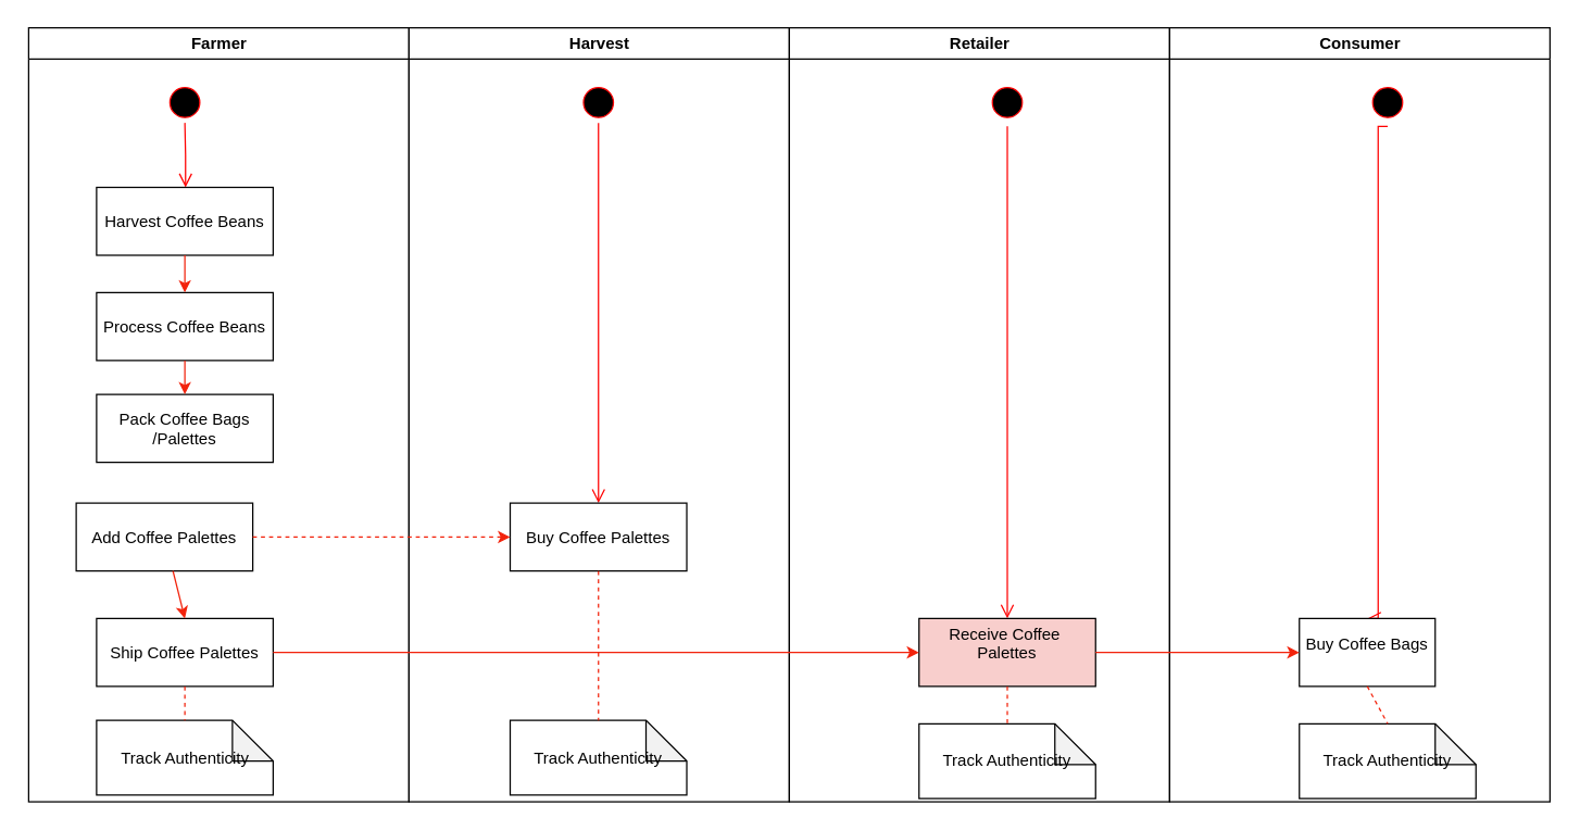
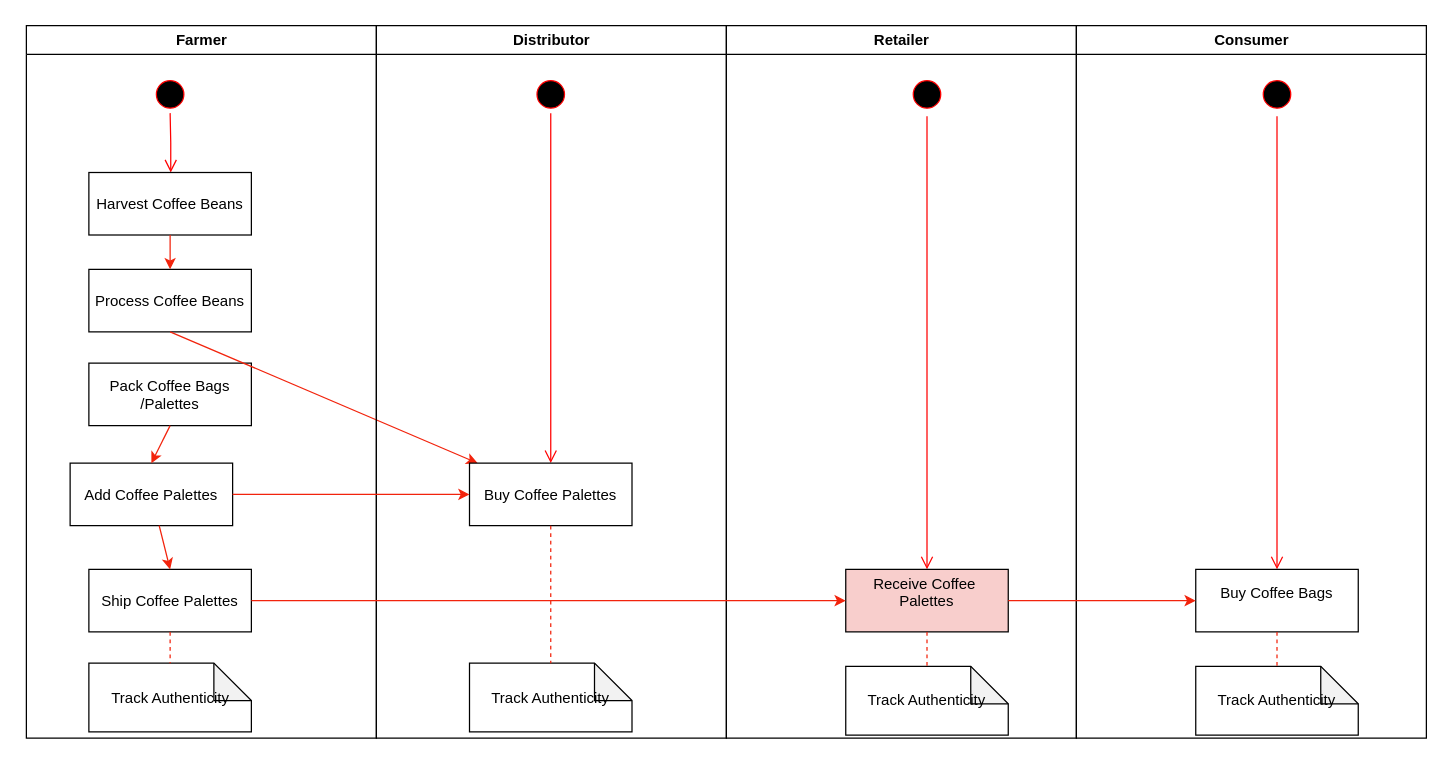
  <mxCell id="0" />
  <mxCell id="1" parent="0" />
  <mxCell id="2" value="Farmer" style="swimlane;whiteSpace=wrap" parent="1" vertex="1"><mxGeometry x="20.5" y="20" width="280" height="570" as="geometry" /></mxCell>
  <mxCell id="3" value="" style="ellipse;shape=startState;fillColor=#000000;strokeColor=#ff0000;" parent="2" vertex="1"><mxGeometry x="100" y="40" width="30" height="30" as="geometry" /></mxCell>
  <mxCell id="4" value="" style="edgeStyle=elbowEdgeStyle;elbow=horizontal;verticalAlign=bottom;endArrow=open;endSize=8;strokeColor=#FF0000;endFill=1;rounded=0" parent="2" source="3" target="5" edge="1"><mxGeometry x="100" y="40" as="geometry"><mxPoint x="115" y="110" as="targetPoint" /></mxGeometry></mxCell>
  <mxCell id="5" value="Harvest Coffee Beans" style="" parent="2" vertex="1"><mxGeometry x="50" y="117.5" width="130" height="50" as="geometry" /></mxCell>
  <mxCell id="6" value="Process Coffee Beans" style="" vertex="1" parent="2"><mxGeometry x="50" y="195" width="130" height="50" as="geometry" /></mxCell>
  <mxCell id="7" value="" style="endArrow=classic;html=1;exitX=0.5;exitY=1;exitDx=0;exitDy=0;entryX=0.5;entryY=0;entryDx=0;entryDy=0;fillColor=#f8cecc;strokeColor=#F2230C;" edge="1" parent="2" source="5" target="6"><mxGeometry width="50" height="50" relative="1" as="geometry"><mxPoint x="-4.5" y="642" as="sourcePoint" /><mxPoint x="45.5" y="592" as="targetPoint" /></mxGeometry></mxCell>
  <mxCell id="8" value="Pack Coffee Bags&#10;/Palettes" style="" vertex="1" parent="2"><mxGeometry x="50" y="270" width="130" height="50" as="geometry" /></mxCell>
  <mxCell id="9" value="Add Coffee Palettes" style="" vertex="1" parent="2"><mxGeometry x="35" y="350" width="130" height="50" as="geometry" /></mxCell>
- <mxCell id="11" value="" style="endArrow=classic;html=1;strokeColor=#F2230C;entryX=0.5;entryY=0;entryDx=0;entryDy=0;exitX=0.5;exitY=1;exitDx=0;exitDy=0;" edge="1" parent="2" source="6" target="8"><mxGeometry width="50" height="50" relative="1" as="geometry"><mxPoint x="-4.5" y="642" as="sourcePoint" /><mxPoint x="45.5" y="592" as="targetPoint" /></mxGeometry></mxCell>
+ <mxCell id="10" value="" style="endArrow=classic;html=1;exitX=0.5;exitY=1;exitDx=0;exitDy=0;entryX=0.5;entryY=0;entryDx=0;entryDy=0;fillColor=#f8cecc;strokeColor=#F2230C;" edge="1" parent="2" source="8" target="9"><mxGeometry width="50" height="50" relative="1" as="geometry"><mxPoint x="-169" y="713" as="sourcePoint" /><mxPoint x="-119" y="663" as="targetPoint" /></mxGeometry></mxCell>
+ <mxCell id="11" value="" style="endArrow=classic;html=1;strokeColor=#F2230C;exitX=0.5;exitY=1;exitDx=0;exitDy=0;" edge="1" parent="2" source="6" target="19"><mxGeometry width="50" height="50" relative="1" as="geometry"><mxPoint x="-4.5" y="642" as="sourcePoint" /><mxPoint x="45.5" y="592" as="targetPoint" /></mxGeometry></mxCell>
  <mxCell id="12" value="Ship Coffee Palettes" style="" vertex="1" parent="2"><mxGeometry x="50" y="435" width="130" height="50" as="geometry" /></mxCell>
  <mxCell id="13" value="" style="endArrow=classic;html=1;entryX=0.5;entryY=0;entryDx=0;entryDy=0;fillColor=#f8cecc;strokeColor=#F2230C;" edge="1" parent="2" target="12" source="9"><mxGeometry width="50" height="50" relative="1" as="geometry"><mxPoint x="115.5" y="405" as="sourcePoint" /><mxPoint x="-283.5" y="620" as="targetPoint" /></mxGeometry></mxCell>
  <mxCell id="14" value="Track Authenticity" style="shape=note;whiteSpace=wrap;html=1;backgroundOutline=1;darkOpacity=0.05;" vertex="1" parent="2"><mxGeometry x="50" y="510" width="130" height="55" as="geometry" /></mxCell>
  <mxCell id="15" value="" style="endArrow=none;dashed=1;html=1;strokeColor=#F2230C;entryX=0.5;entryY=0;entryDx=0;entryDy=0;entryPerimeter=0;exitX=0.5;exitY=1;exitDx=0;exitDy=0;" edge="1" parent="2" source="12" target="14"><mxGeometry width="50" height="50" relative="1" as="geometry"><mxPoint x="-4.5" y="642" as="sourcePoint" /><mxPoint x="45.5" y="592" as="targetPoint" /></mxGeometry></mxCell>
- <mxCell id="16" value="Harvest" style="swimlane;whiteSpace=wrap" parent="1" vertex="1"><mxGeometry x="300.5" y="20" width="280" height="570" as="geometry" /></mxCell>
+ <mxCell id="16" value="Distributor" style="swimlane;whiteSpace=wrap" parent="1" vertex="1"><mxGeometry x="300.5" y="20" width="280" height="570" as="geometry" /></mxCell>
  <mxCell id="17" value="" style="ellipse;shape=startState;fillColor=#000000;strokeColor=#ff0000;" parent="16" vertex="1"><mxGeometry x="124.5" y="40" width="30" height="30" as="geometry" /></mxCell>
  <mxCell id="18" value="" style="edgeStyle=elbowEdgeStyle;elbow=horizontal;verticalAlign=bottom;endArrow=open;endSize=8;strokeColor=#FF0000;endFill=1;rounded=0;entryX=0.5;entryY=0;entryDx=0;entryDy=0;" edge="1" parent="16" source="17" target="19"><mxGeometry x="-40" y="-76" as="geometry"><mxPoint x="140.5" y="112" as="targetPoint" /><mxPoint x="139.5" y="82" as="sourcePoint" /></mxGeometry></mxCell>
  <mxCell id="19" value="Buy Coffee Palettes" style="" vertex="1" parent="16"><mxGeometry x="74.5" y="350" width="130" height="50" as="geometry" /></mxCell>
  <mxCell id="20" value="Track Authenticity" style="shape=note;whiteSpace=wrap;html=1;backgroundOutline=1;darkOpacity=0.05;" vertex="1" parent="16"><mxGeometry x="74.5" y="510" width="130" height="55" as="geometry" /></mxCell>
  <mxCell id="21" value="" style="endArrow=none;dashed=1;html=1;strokeColor=#F2230C;entryX=0.5;entryY=0;entryDx=0;entryDy=0;entryPerimeter=0;exitX=0.5;exitY=1;exitDx=0;exitDy=0;" edge="1" parent="16" target="20" source="19"><mxGeometry width="50" height="50" relative="1" as="geometry"><mxPoint x="140" y="485" as="sourcePoint" /><mxPoint x="-94.5" y="464" as="targetPoint" /></mxGeometry></mxCell>
  <mxCell id="22" value="Retailer" style="swimlane;whiteSpace=wrap" parent="1" vertex="1"><mxGeometry x="580.5" y="20" width="280" height="570" as="geometry" /></mxCell>
  <mxCell id="23" value="" style="edgeStyle=elbowEdgeStyle;elbow=horizontal;verticalAlign=bottom;endArrow=open;endSize=8;strokeColor=#FF0000;endFill=1;rounded=0;entryX=0.5;entryY=0;entryDx=0;entryDy=0;" edge="1" parent="22" target="24"><mxGeometry x="-463.5" y="-201.5" as="geometry"><mxPoint x="-283" y="-13.5" as="targetPoint" /><mxPoint x="160.5" y="72.5" as="sourcePoint" /></mxGeometry></mxCell>
  <mxCell id="24" value="Receive Coffee &#10;Palettes&#10;" style="fillColor=#f8cecc;" vertex="1" parent="22"><mxGeometry x="95.5" y="435" width="130" height="50" as="geometry" /></mxCell>
  <mxCell id="25" value="Track Authenticity" style="shape=note;whiteSpace=wrap;html=1;backgroundOutline=1;darkOpacity=0.05;" vertex="1" parent="22"><mxGeometry x="95.5" y="512.5" width="130" height="55" as="geometry" /></mxCell>
  <mxCell id="26" value="" style="endArrow=none;dashed=1;html=1;strokeColor=#F2230C;entryX=0.5;entryY=0;entryDx=0;entryDy=0;entryPerimeter=0;exitX=0.5;exitY=1;exitDx=0;exitDy=0;" edge="1" parent="22" source="24" target="25"><mxGeometry width="50" height="50" relative="1" as="geometry"><mxPoint x="-283.5" y="359.5" as="sourcePoint" /><mxPoint x="-518" y="338.5" as="targetPoint" /></mxGeometry></mxCell>
  <mxCell id="27" value="" style="ellipse;shape=startState;fillColor=#000000;strokeColor=#ff0000;" vertex="1" parent="22"><mxGeometry x="145.5" y="40" width="30" height="30" as="geometry" /></mxCell>
- <mxCell id="28" value="" style="endArrow=classic;html=1;strokeColor=#F2230C;entryX=0;entryY=0.5;entryDx=0;entryDy=0;exitX=1;exitY=0.5;exitDx=0;exitDy=0;dashed=1;" edge="1" parent="1" source="9" target="19"><mxGeometry width="50" height="50" relative="1" as="geometry"><mxPoint x="16" y="662" as="sourcePoint" /><mxPoint x="66" y="612" as="targetPoint" /></mxGeometry></mxCell>
+ <mxCell id="28" value="" style="endArrow=classic;html=1;strokeColor=#F2230C;entryX=0;entryY=0.5;entryDx=0;entryDy=0;exitX=1;exitY=0.5;exitDx=0;exitDy=0;" edge="1" parent="1" source="9" target="19"><mxGeometry width="50" height="50" relative="1" as="geometry"><mxPoint x="16" y="662" as="sourcePoint" /><mxPoint x="66" y="612" as="targetPoint" /></mxGeometry></mxCell>
  <mxCell id="29" value="" style="endArrow=classic;html=1;strokeColor=#F2230C;exitX=1;exitY=0.5;exitDx=0;exitDy=0;" edge="1" parent="1" source="12" target="24"><mxGeometry width="50" height="50" relative="1" as="geometry"><mxPoint x="16" y="662" as="sourcePoint" /><mxPoint x="526" y="480" as="targetPoint" /></mxGeometry></mxCell>
  <mxCell id="30" value="Consumer" style="swimlane;whiteSpace=wrap" vertex="1" parent="1"><mxGeometry x="860.5" y="20" width="280" height="570" as="geometry" /></mxCell>
  <mxCell id="31" value="" style="edgeStyle=elbowEdgeStyle;elbow=horizontal;verticalAlign=bottom;endArrow=open;endSize=8;strokeColor=#FF0000;endFill=1;rounded=0;entryX=0.5;entryY=0;entryDx=0;entryDy=0;" edge="1" parent="30" target="32"><mxGeometry x="-463.5" y="-201.5" as="geometry"><mxPoint x="-283" y="-13.5" as="targetPoint" /><mxPoint x="160.5" y="72.5" as="sourcePoint" /></mxGeometry></mxCell>
- <mxCell id="32" value="Buy Coffee Bags&#10;" style="" vertex="1" parent="30"><mxGeometry x="95.5" y="435" width="100" height="50" as="geometry" /></mxCell>
+ <mxCell id="32" value="Buy Coffee Bags&#10;" style="" vertex="1" parent="30"><mxGeometry x="95.5" y="435" width="130" height="50" as="geometry" /></mxCell>
  <mxCell id="33" value="Track Authenticity" style="shape=note;whiteSpace=wrap;html=1;backgroundOutline=1;darkOpacity=0.05;" vertex="1" parent="30"><mxGeometry x="95.5" y="512.5" width="130" height="55" as="geometry" /></mxCell>
  <mxCell id="34" value="" style="endArrow=none;dashed=1;html=1;strokeColor=#F2230C;entryX=0.5;entryY=0;entryDx=0;entryDy=0;entryPerimeter=0;exitX=0.5;exitY=1;exitDx=0;exitDy=0;" edge="1" parent="30" source="32" target="33"><mxGeometry width="50" height="50" relative="1" as="geometry"><mxPoint x="-283.5" y="359.5" as="sourcePoint" /><mxPoint x="-518" y="338.5" as="targetPoint" /></mxGeometry></mxCell>
  <mxCell id="35" value="" style="ellipse;shape=startState;fillColor=#000000;strokeColor=#ff0000;" vertex="1" parent="30"><mxGeometry x="145.5" y="40" width="30" height="30" as="geometry" /></mxCell>
  <mxCell id="36" value="" style="endArrow=classic;html=1;strokeColor=#F2230C;entryX=0;entryY=0.5;entryDx=0;entryDy=0;exitX=1;exitY=0.5;exitDx=0;exitDy=0;" edge="1" parent="1" source="24" target="32"><mxGeometry width="50" height="50" relative="1" as="geometry"><mxPoint x="486" y="662" as="sourcePoint" /><mxPoint x="536" y="612" as="targetPoint" /></mxGeometry></mxCell>
